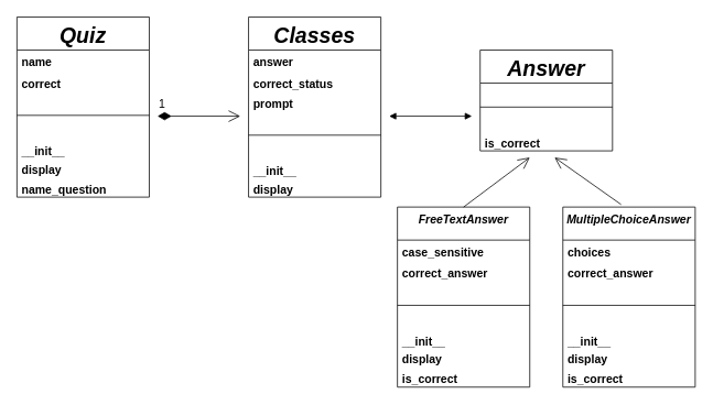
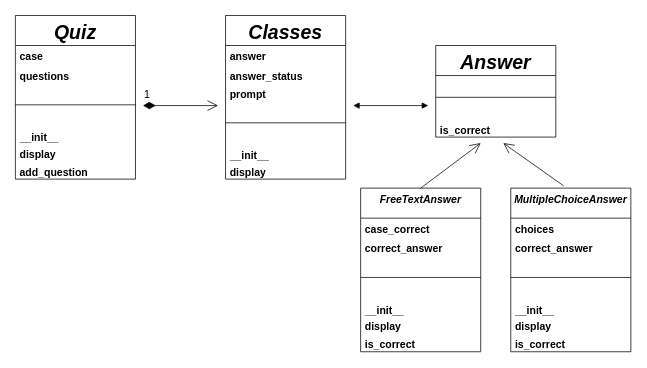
  <mxCell id="0" />
  <mxCell id="1" parent="0" />
  <mxCell id="2" value="Quiz" style="swimlane;fontStyle=3;align=center;verticalAlign=top;childLayout=stackLayout;horizontal=1;startSize=40;horizontalStack=0;resizeParent=1;resizeLast=0;collapsible=1;marginBottom=0;rounded=0;shadow=0;strokeWidth=1;fontSize=26;" parent="1" vertex="1"><mxGeometry y="20" width="160" height="218" as="geometry" x="20"><mxRectangle x="230" y="140" width="160" height="26" as="alternateBounds" /></mxGeometry></mxCell>
- <mxCell id="3" value="name" style="text;align=left;verticalAlign=top;spacingLeft=4;spacingRight=4;overflow=hidden;rotatable=0;points=[[0,0.5],[1,0.5]];portConstraint=eastwest;fontStyle=1;fontSize=14;" parent="2" vertex="1"><mxGeometry y="40" width="160" height="26" as="geometry" /></mxCell>
- <mxCell id="4" value="correct" style="text;align=left;verticalAlign=top;spacingLeft=4;spacingRight=4;overflow=hidden;rotatable=0;points=[[0,0.5],[1,0.5]];portConstraint=eastwest;rounded=0;shadow=0;html=0;fontStyle=1;fontSize=14;" parent="2" vertex="1"><mxGeometry y="66" width="160" height="24" as="geometry" /></mxCell>
+ <mxCell id="3" value="case" style="text;align=left;verticalAlign=top;spacingLeft=4;spacingRight=4;overflow=hidden;rotatable=0;points=[[0,0.5],[1,0.5]];portConstraint=eastwest;fontStyle=1;fontSize=14;" parent="2" vertex="1"><mxGeometry y="40" width="160" height="26" as="geometry" /></mxCell>
+ <mxCell id="4" value="questions" style="text;align=left;verticalAlign=top;spacingLeft=4;spacingRight=4;overflow=hidden;rotatable=0;points=[[0,0.5],[1,0.5]];portConstraint=eastwest;rounded=0;shadow=0;html=0;fontStyle=1;fontSize=14;" parent="2" vertex="1"><mxGeometry y="66" width="160" height="24" as="geometry" /></mxCell>
  <mxCell id="5" value="" style="line;html=1;strokeWidth=1;align=left;verticalAlign=middle;spacingTop=-1;spacingLeft=3;spacingRight=3;rotatable=0;labelPosition=right;points=[];portConstraint=eastwest;" parent="2" vertex="1"><mxGeometry y="90" width="160" height="58" as="geometry" /></mxCell>
  <mxCell id="6" value="__init__" style="text;align=left;verticalAlign=top;spacingLeft=4;spacingRight=4;overflow=hidden;rotatable=0;points=[[0,0.5],[1,0.5]];portConstraint=eastwest;rounded=0;shadow=0;html=0;fontStyle=1;fontSize=14;" vertex="1" parent="2"><mxGeometry y="148" width="160" height="22" as="geometry" /></mxCell>
  <mxCell id="7" value="display" style="text;align=left;verticalAlign=top;spacingLeft=4;spacingRight=4;overflow=hidden;rotatable=0;points=[[0,0.5],[1,0.5]];portConstraint=eastwest;rounded=0;shadow=0;html=0;fontStyle=1;fontSize=14;" vertex="1" parent="2"><mxGeometry y="170" width="160" height="24" as="geometry" /></mxCell>
- <mxCell id="8" value="name_question" style="text;align=left;verticalAlign=top;spacingLeft=4;spacingRight=4;overflow=hidden;rotatable=0;points=[[0,0.5],[1,0.5]];portConstraint=eastwest;rounded=0;shadow=0;html=0;fontStyle=1;fontSize=14;" vertex="1" parent="2"><mxGeometry y="194" width="160" height="24" as="geometry" /></mxCell>
+ <mxCell id="8" value="add_question" style="text;align=left;verticalAlign=top;spacingLeft=4;spacingRight=4;overflow=hidden;rotatable=0;points=[[0,0.5],[1,0.5]];portConstraint=eastwest;rounded=0;shadow=0;html=0;fontStyle=1;fontSize=14;" vertex="1" parent="2"><mxGeometry y="194" width="160" height="24" as="geometry" /></mxCell>
  <mxCell id="9" value="Classes" style="swimlane;fontStyle=3;align=center;verticalAlign=top;childLayout=stackLayout;horizontal=1;startSize=40;horizontalStack=0;resizeParent=1;resizeLast=0;collapsible=1;marginBottom=0;rounded=0;shadow=0;strokeWidth=1;fontSize=26;" vertex="1" parent="1"><mxGeometry x="300" y="20" width="160" height="218" as="geometry"><mxRectangle x="230" y="140" width="160" height="26" as="alternateBounds" /></mxGeometry></mxCell>
  <mxCell id="10" value="answer" style="text;align=left;verticalAlign=top;spacingLeft=4;spacingRight=4;overflow=hidden;rotatable=0;points=[[0,0.5],[1,0.5]];portConstraint=eastwest;fontStyle=1;fontSize=14;" vertex="1" parent="9"><mxGeometry y="40" width="160" height="26" as="geometry" /></mxCell>
- <mxCell id="11" value="correct_status" style="text;align=left;verticalAlign=top;spacingLeft=4;spacingRight=4;overflow=hidden;rotatable=0;points=[[0,0.5],[1,0.5]];portConstraint=eastwest;rounded=0;shadow=0;html=0;fontStyle=1;fontSize=14;" vertex="1" parent="9"><mxGeometry y="66" width="160" height="24" as="geometry" /></mxCell>
+ <mxCell id="11" value="answer_status" style="text;align=left;verticalAlign=top;spacingLeft=4;spacingRight=4;overflow=hidden;rotatable=0;points=[[0,0.5],[1,0.5]];portConstraint=eastwest;rounded=0;shadow=0;html=0;fontStyle=1;fontSize=14;" vertex="1" parent="9"><mxGeometry y="66" width="160" height="24" as="geometry" /></mxCell>
  <mxCell id="12" value="prompt" style="text;align=left;verticalAlign=top;spacingLeft=4;spacingRight=4;overflow=hidden;rotatable=0;points=[[0,0.5],[1,0.5]];portConstraint=eastwest;rounded=0;shadow=0;html=0;fontStyle=1;fontSize=14;" vertex="1" parent="9"><mxGeometry y="90" width="160" height="24" as="geometry" /></mxCell>
  <mxCell id="13" value="" style="line;html=1;strokeWidth=1;align=left;verticalAlign=middle;spacingTop=-1;spacingLeft=3;spacingRight=3;rotatable=0;labelPosition=right;points=[];portConstraint=eastwest;" vertex="1" parent="9"><mxGeometry y="114" width="160" height="58" as="geometry" /></mxCell>
  <mxCell id="14" value="__init__" style="text;align=left;verticalAlign=top;spacingLeft=4;spacingRight=4;overflow=hidden;rotatable=0;points=[[0,0.5],[1,0.5]];portConstraint=eastwest;rounded=0;shadow=0;html=0;fontStyle=1;fontSize=14;" vertex="1" parent="9"><mxGeometry y="172" width="160" height="22" as="geometry" /></mxCell>
  <mxCell id="15" value="display" style="text;align=left;verticalAlign=top;spacingLeft=4;spacingRight=4;overflow=hidden;rotatable=0;points=[[0,0.5],[1,0.5]];portConstraint=eastwest;rounded=0;shadow=0;html=0;fontStyle=1;fontSize=14;" vertex="1" parent="9"><mxGeometry y="194" width="160" height="24" as="geometry" /></mxCell>
  <mxCell id="16" value="Answer" style="swimlane;fontStyle=3;align=center;verticalAlign=top;childLayout=stackLayout;horizontal=1;startSize=40;horizontalStack=0;resizeParent=1;resizeLast=0;collapsible=1;marginBottom=0;rounded=0;shadow=0;strokeWidth=1;fontSize=26;" vertex="1" parent="1"><mxGeometry x="580" y="60" width="160" height="122" as="geometry"><mxRectangle x="230" y="140" width="160" height="26" as="alternateBounds" /></mxGeometry></mxCell>
  <mxCell id="17" value="" style="line;html=1;strokeWidth=1;align=left;verticalAlign=middle;spacingTop=-1;spacingLeft=3;spacingRight=3;rotatable=0;labelPosition=right;points=[];portConstraint=eastwest;" vertex="1" parent="16"><mxGeometry y="40" width="160" height="58" as="geometry" /></mxCell>
  <mxCell id="18" value="is_correct" style="text;align=left;verticalAlign=top;spacingLeft=4;spacingRight=4;overflow=hidden;rotatable=0;points=[[0,0.5],[1,0.5]];portConstraint=eastwest;rounded=0;shadow=0;html=0;fontStyle=1;fontSize=14;" vertex="1" parent="16"><mxGeometry y="98" width="160" height="24" as="geometry" /></mxCell>
  <mxCell id="19" value="FreeTextAnswer" style="swimlane;fontStyle=3;align=center;verticalAlign=top;childLayout=stackLayout;horizontal=1;startSize=40;horizontalStack=0;resizeParent=1;resizeLast=0;collapsible=1;marginBottom=0;rounded=0;shadow=0;strokeWidth=1;fontSize=14;" vertex="1" parent="1"><mxGeometry x="480" y="250" width="160" height="218" as="geometry"><mxRectangle x="230" y="140" width="160" height="26" as="alternateBounds" /></mxGeometry></mxCell>
- <mxCell id="20" value="case_sensitive" style="text;align=left;verticalAlign=top;spacingLeft=4;spacingRight=4;overflow=hidden;rotatable=0;points=[[0,0.5],[1,0.5]];portConstraint=eastwest;fontStyle=1;fontSize=14;" vertex="1" parent="19"><mxGeometry y="40" width="160" height="26" as="geometry" /></mxCell>
+ <mxCell id="20" value="case_correct" style="text;align=left;verticalAlign=top;spacingLeft=4;spacingRight=4;overflow=hidden;rotatable=0;points=[[0,0.5],[1,0.5]];portConstraint=eastwest;fontStyle=1;fontSize=14;" vertex="1" parent="19"><mxGeometry y="40" width="160" height="26" as="geometry" /></mxCell>
  <mxCell id="21" value="correct_answer" style="text;align=left;verticalAlign=top;spacingLeft=4;spacingRight=4;overflow=hidden;rotatable=0;points=[[0,0.5],[1,0.5]];portConstraint=eastwest;rounded=0;shadow=0;html=0;fontStyle=1;fontSize=14;" vertex="1" parent="19"><mxGeometry y="66" width="160" height="24" as="geometry" /></mxCell>
  <mxCell id="22" value="" style="line;html=1;strokeWidth=1;align=left;verticalAlign=middle;spacingTop=-1;spacingLeft=3;spacingRight=3;rotatable=0;labelPosition=right;points=[];portConstraint=eastwest;" vertex="1" parent="19"><mxGeometry y="90" width="160" height="58" as="geometry" /></mxCell>
  <mxCell id="23" value="__init__" style="text;align=left;verticalAlign=top;spacingLeft=4;spacingRight=4;overflow=hidden;rotatable=0;points=[[0,0.5],[1,0.5]];portConstraint=eastwest;rounded=0;shadow=0;html=0;fontStyle=1;fontSize=14;" vertex="1" parent="19"><mxGeometry y="148" width="160" height="22" as="geometry" /></mxCell>
  <mxCell id="24" value="display" style="text;align=left;verticalAlign=top;spacingLeft=4;spacingRight=4;overflow=hidden;rotatable=0;points=[[0,0.5],[1,0.5]];portConstraint=eastwest;rounded=0;shadow=0;html=0;fontStyle=1;fontSize=14;" vertex="1" parent="19"><mxGeometry y="170" width="160" height="24" as="geometry" /></mxCell>
  <mxCell id="25" value="is_correct" style="text;align=left;verticalAlign=top;spacingLeft=4;spacingRight=4;overflow=hidden;rotatable=0;points=[[0,0.5],[1,0.5]];portConstraint=eastwest;rounded=0;shadow=0;html=0;fontStyle=1;fontSize=14;" vertex="1" parent="19"><mxGeometry y="194" width="160" height="24" as="geometry" /></mxCell>
  <mxCell id="26" value="MultipleChoiceAnswer" style="swimlane;fontStyle=3;align=center;verticalAlign=top;childLayout=stackLayout;horizontal=1;startSize=40;horizontalStack=0;resizeParent=1;resizeLast=0;collapsible=1;marginBottom=0;rounded=0;shadow=0;strokeWidth=1;fontSize=14;" vertex="1" parent="1"><mxGeometry x="680" y="250" width="160" height="218" as="geometry"><mxRectangle x="230" y="140" width="160" height="26" as="alternateBounds" /></mxGeometry></mxCell>
  <mxCell id="27" value="choices" style="text;align=left;verticalAlign=top;spacingLeft=4;spacingRight=4;overflow=hidden;rotatable=0;points=[[0,0.5],[1,0.5]];portConstraint=eastwest;fontStyle=1;fontSize=14;" vertex="1" parent="26"><mxGeometry y="40" width="160" height="26" as="geometry" /></mxCell>
  <mxCell id="28" value="correct_answer" style="text;align=left;verticalAlign=top;spacingLeft=4;spacingRight=4;overflow=hidden;rotatable=0;points=[[0,0.5],[1,0.5]];portConstraint=eastwest;rounded=0;shadow=0;html=0;fontStyle=1;fontSize=14;" vertex="1" parent="26"><mxGeometry y="66" width="160" height="24" as="geometry" /></mxCell>
  <mxCell id="29" value="" style="line;html=1;strokeWidth=1;align=left;verticalAlign=middle;spacingTop=-1;spacingLeft=3;spacingRight=3;rotatable=0;labelPosition=right;points=[];portConstraint=eastwest;" vertex="1" parent="26"><mxGeometry y="90" width="160" height="58" as="geometry" /></mxCell>
  <mxCell id="30" value="__init__" style="text;align=left;verticalAlign=top;spacingLeft=4;spacingRight=4;overflow=hidden;rotatable=0;points=[[0,0.5],[1,0.5]];portConstraint=eastwest;rounded=0;shadow=0;html=0;fontStyle=1;fontSize=14;" vertex="1" parent="26"><mxGeometry y="148" width="160" height="22" as="geometry" /></mxCell>
  <mxCell id="31" value="display" style="text;align=left;verticalAlign=top;spacingLeft=4;spacingRight=4;overflow=hidden;rotatable=0;points=[[0,0.5],[1,0.5]];portConstraint=eastwest;rounded=0;shadow=0;html=0;fontStyle=1;fontSize=14;" vertex="1" parent="26"><mxGeometry y="170" width="160" height="24" as="geometry" /></mxCell>
  <mxCell id="32" value="is_correct" style="text;align=left;verticalAlign=top;spacingLeft=4;spacingRight=4;overflow=hidden;rotatable=0;points=[[0,0.5],[1,0.5]];portConstraint=eastwest;rounded=0;shadow=0;html=0;fontStyle=1;fontSize=14;" vertex="1" parent="26"><mxGeometry y="194" width="160" height="24" as="geometry" /></mxCell>
  <mxCell id="33" value="1" style="endArrow=open;html=1;endSize=12;startArrow=diamondThin;startSize=14;startFill=1;edgeStyle=orthogonalEdgeStyle;align=left;verticalAlign=bottom;rounded=0;fontSize=14;" edge="1" parent="1"><mxGeometry x="-1" y="3" relative="1" as="geometry"><mxPoint x="190" y="140" as="sourcePoint" /><mxPoint x="290" y="140" as="targetPoint" /></mxGeometry></mxCell>
  <mxCell id="34" value="" style="endArrow=block;startArrow=block;endFill=1;startFill=1;html=1;rounded=0;fontSize=26;" edge="1" parent="1"><mxGeometry width="160" relative="1" as="geometry"><mxPoint x="470" y="140" as="sourcePoint" /><mxPoint x="570" y="140" as="targetPoint" /></mxGeometry></mxCell>
  <mxCell id="35" value="" style="endArrow=open;endFill=1;endSize=12;html=1;rounded=0;fontSize=26;exitX=0.5;exitY=0;exitDx=0;exitDy=0;" edge="1" parent="1" source="19"><mxGeometry width="160" relative="1" as="geometry"><mxPoint x="560" y="240" as="sourcePoint" /><mxPoint x="640" y="190" as="targetPoint" /></mxGeometry></mxCell>
  <mxCell id="36" value="" style="endArrow=open;endFill=1;endSize=12;html=1;rounded=0;fontSize=26;exitX=0.44;exitY=-0.014;exitDx=0;exitDy=0;exitPerimeter=0;" edge="1" parent="1" source="26"><mxGeometry width="160" relative="1" as="geometry"><mxPoint x="750" y="240" as="sourcePoint" /><mxPoint x="670" y="190" as="targetPoint" /></mxGeometry></mxCell>
